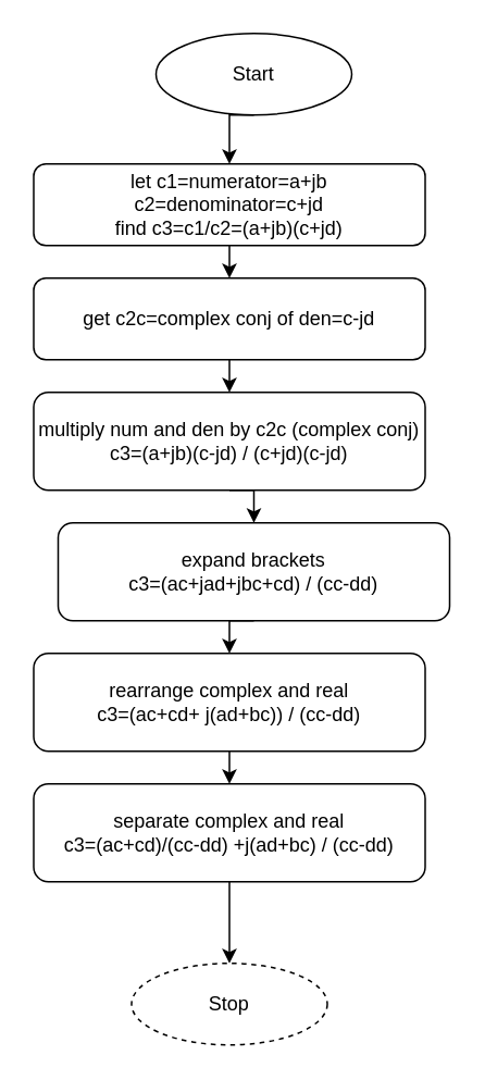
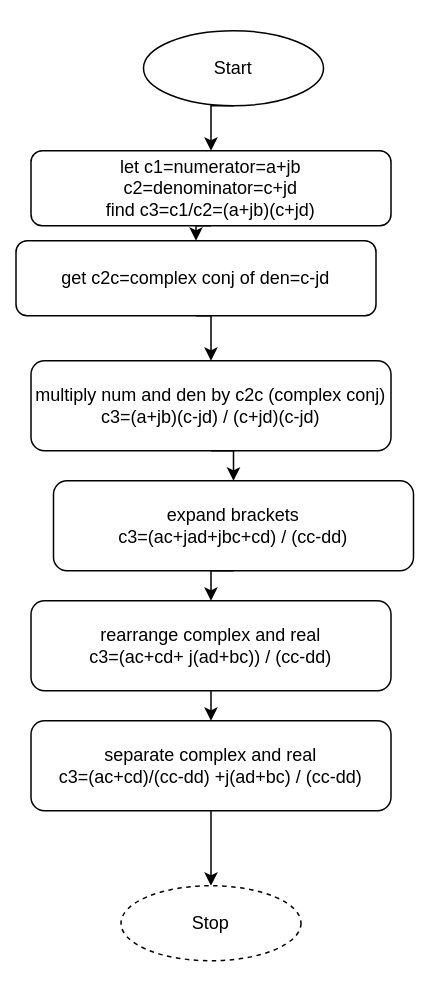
  <mxCell id="0" />
  <mxCell id="1" parent="0" />
  <mxCell id="2" style="edgeStyle=orthogonalEdgeStyle;rounded=0;orthogonalLoop=1;jettySize=auto;html=1;exitX=0.5;exitY=1;exitDx=0;exitDy=0;entryX=0.5;entryY=0;entryDx=0;entryDy=0;" edge="1" parent="1" source="3" target="7"><mxGeometry relative="1" as="geometry" /></mxCell>
  <mxCell id="3" value="let c1=numerator=a+jb&lt;br&gt;c2=denominator=c+jd&lt;br&gt;find c3=c1/c2=(a+jb)(c+jd)" style="rounded=1;whiteSpace=wrap;html=1;" parent="1" vertex="1"><mxGeometry x="20" y="100" width="240" height="50" as="geometry" /></mxCell>
  <mxCell id="4" style="edgeStyle=orthogonalEdgeStyle;rounded=0;orthogonalLoop=1;jettySize=auto;html=1;exitX=0.5;exitY=1;exitDx=0;exitDy=0;entryX=0.5;entryY=0;entryDx=0;entryDy=0;" parent="1" source="5" target="3" edge="1"><mxGeometry relative="1" as="geometry" /></mxCell>
  <mxCell id="5" value="Start" style="ellipse;whiteSpace=wrap;html=1;" parent="1" vertex="1"><mxGeometry x="95" y="20" width="120" height="50" as="geometry" /></mxCell>
  <mxCell id="6" style="edgeStyle=orthogonalEdgeStyle;rounded=0;orthogonalLoop=1;jettySize=auto;html=1;exitX=0.5;exitY=1;exitDx=0;exitDy=0;entryX=0.5;entryY=0;entryDx=0;entryDy=0;" edge="1" parent="1" source="7" target="9"><mxGeometry relative="1" as="geometry" /></mxCell>
- <mxCell id="7" value="get c2c=complex conj of den=c-jd" style="rounded=1;whiteSpace=wrap;html=1;" parent="1" vertex="1"><mxGeometry x="20" y="170" width="240" height="50" as="geometry" /></mxCell>
+ <mxCell id="7" value="get c2c=complex conj of den=c-jd" style="rounded=1;whiteSpace=wrap;html=1;" parent="1" vertex="1"><mxGeometry x="10" y="160" width="240" height="50" as="geometry" /></mxCell>
  <mxCell id="8" style="edgeStyle=orthogonalEdgeStyle;rounded=0;orthogonalLoop=1;jettySize=auto;html=1;exitX=0.5;exitY=1;exitDx=0;exitDy=0;entryX=0.5;entryY=0;entryDx=0;entryDy=0;" edge="1" parent="1" source="9" target="11"><mxGeometry relative="1" as="geometry" /></mxCell>
  <mxCell id="9" value="multiply num and den by c2c (complex conj)&lt;br&gt;c3=(a+jb)(c-jd) / (c+jd)(c-jd)&lt;br&gt;" style="rounded=1;whiteSpace=wrap;html=1;" parent="1" vertex="1"><mxGeometry x="20" y="240" width="240" height="60" as="geometry" /></mxCell>
  <mxCell id="10" style="edgeStyle=orthogonalEdgeStyle;rounded=0;orthogonalLoop=1;jettySize=auto;html=1;exitX=0.5;exitY=1;exitDx=0;exitDy=0;entryX=0.5;entryY=0;entryDx=0;entryDy=0;" edge="1" parent="1" source="11" target="13"><mxGeometry relative="1" as="geometry" /></mxCell>
  <mxCell id="11" value="expand brackets&lt;br&gt;c3=(ac+jad+jbc+cd) / (cc-dd)" style="rounded=1;whiteSpace=wrap;html=1;" parent="1" vertex="1"><mxGeometry x="35" y="320" width="240" height="60" as="geometry" /></mxCell>
  <mxCell id="12" style="edgeStyle=orthogonalEdgeStyle;rounded=0;orthogonalLoop=1;jettySize=auto;html=1;exitX=0.5;exitY=1;exitDx=0;exitDy=0;entryX=0.5;entryY=0;entryDx=0;entryDy=0;" edge="1" parent="1" source="13" target="15"><mxGeometry relative="1" as="geometry" /></mxCell>
  <mxCell id="13" value="rearrange complex and real&lt;br&gt;c3=(ac+cd+ j(ad+bc)) / (cc-dd)" style="rounded=1;whiteSpace=wrap;html=1;" parent="1" vertex="1"><mxGeometry x="20" y="400" width="240" height="60" as="geometry" /></mxCell>
  <mxCell id="14" style="edgeStyle=orthogonalEdgeStyle;rounded=0;orthogonalLoop=1;jettySize=auto;html=1;exitX=0.5;exitY=1;exitDx=0;exitDy=0;entryX=0.5;entryY=0;entryDx=0;entryDy=0;" edge="1" parent="1" source="15" target="16"><mxGeometry relative="1" as="geometry"><Array as="points" /></mxGeometry></mxCell>
  <mxCell id="15" value="separate complex and real&lt;br&gt;c3=(ac+cd)/(cc-dd) +j(ad+bc) / (cc-dd)" style="rounded=1;whiteSpace=wrap;html=1;" parent="1" vertex="1"><mxGeometry x="20" y="480" width="240" height="60" as="geometry" /></mxCell>
  <mxCell id="16" value="Stop" style="ellipse;whiteSpace=wrap;html=1;dashed=1;" parent="1" vertex="1"><mxGeometry x="80" y="590" width="120" height="50" as="geometry" /></mxCell>
